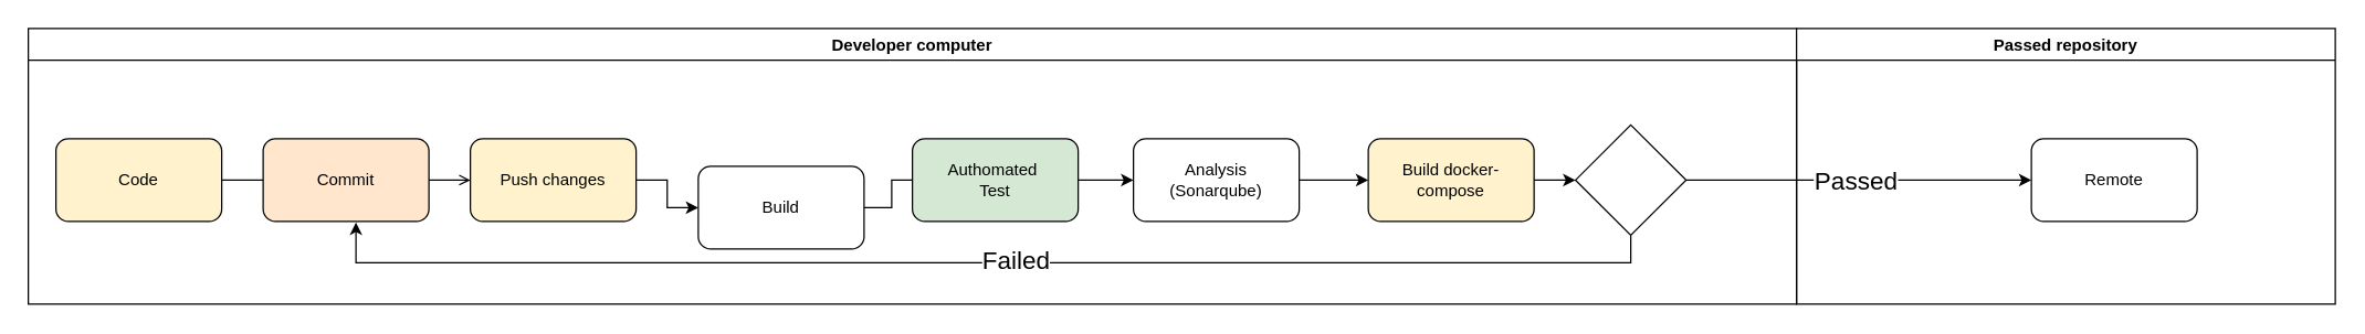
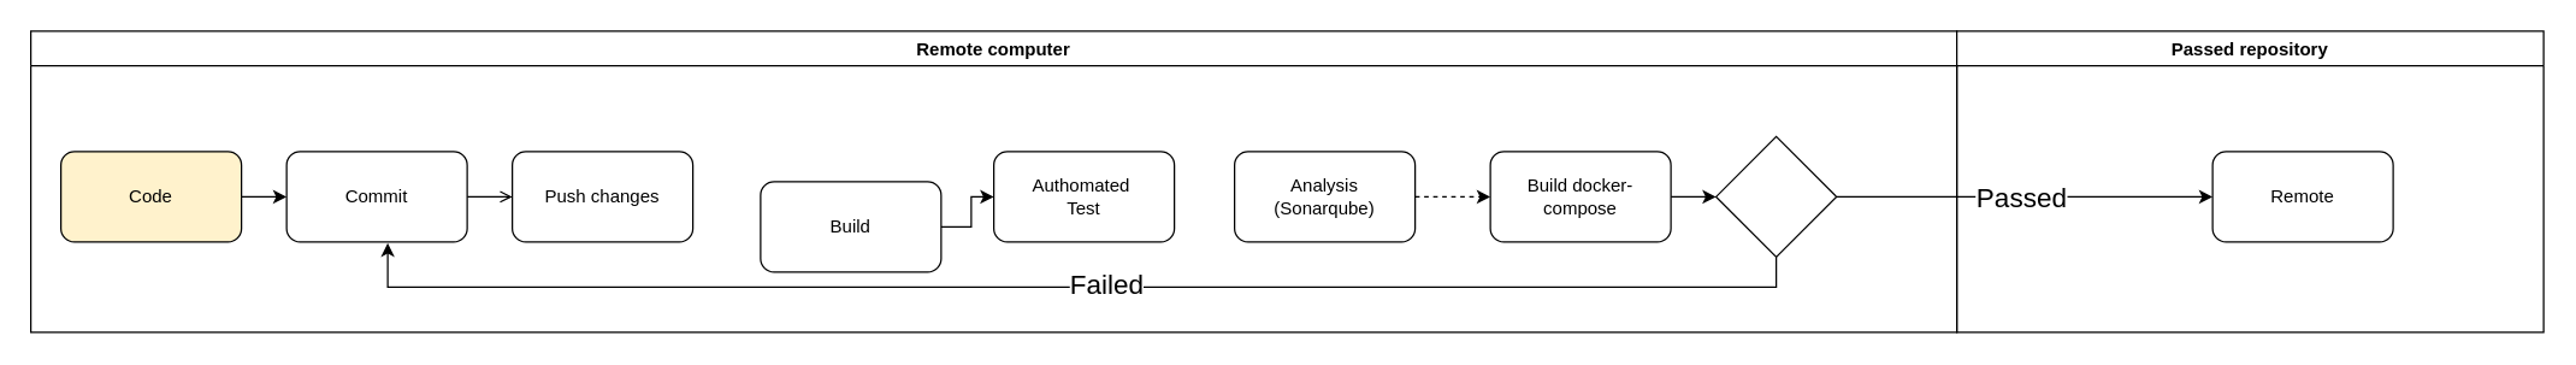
  <mxCell id="0" />
  <mxCell id="1" parent="0" />
- <mxCell id="2" style="edgeStyle=orthogonalEdgeStyle;rounded=0;orthogonalLoop=1;jettySize=auto;html=1;entryX=0;entryY=0.5;entryDx=0;entryDy=0;" parent="1" source="15" target="8" edge="1"><mxGeometry relative="1" as="geometry" /></mxCell>
- <mxCell id="3" style="edgeStyle=orthogonalEdgeStyle;rounded=0;orthogonalLoop=1;jettySize=auto;html=1;" parent="1" source="4" target="6" edge="1"><mxGeometry relative="1" as="geometry" /></mxCell>
- <mxCell id="4" value="Authomated&amp;nbsp;&lt;br&gt;Test" style="rounded=1;whiteSpace=wrap;html=1;fillColor=#d5e8d4;" parent="1" vertex="1"><mxGeometry x="660" y="100" width="120" height="60" as="geometry" /></mxCell>
- <mxCell id="5" style="edgeStyle=orthogonalEdgeStyle;rounded=0;orthogonalLoop=1;jettySize=auto;html=1;entryX=0;entryY=0.5;entryDx=0;entryDy=0;" parent="1" source="6" target="19" edge="1"><mxGeometry relative="1" as="geometry" /></mxCell>
+ <mxCell id="4" value="Authomated&amp;nbsp;&lt;br&gt;Test" style="rounded=1;whiteSpace=wrap;html=1;" parent="1" vertex="1"><mxGeometry x="660" y="100" width="120" height="60" as="geometry" /></mxCell>
+ <mxCell id="5" style="edgeStyle=orthogonalEdgeStyle;rounded=0;orthogonalLoop=1;jettySize=auto;html=1;entryX=0;entryY=0.5;entryDx=0;entryDy=0;dashed=1;" parent="1" source="6" target="19" edge="1"><mxGeometry relative="1" as="geometry" /></mxCell>
  <mxCell id="6" value="Analysis &lt;br&gt;(Sonarqube)" style="rounded=1;whiteSpace=wrap;html=1;" parent="1" vertex="1"><mxGeometry x="820" y="100" width="120" height="60" as="geometry" /></mxCell>
- <mxCell id="7" style="edgeStyle=orthogonalEdgeStyle;rounded=0;orthogonalLoop=1;jettySize=auto;html=1;entryX=0;entryY=0.5;entryDx=0;entryDy=0;endArrow=none;" parent="1" source="8" target="4" edge="1"><mxGeometry relative="1" as="geometry" /></mxCell>
+ <mxCell id="7" style="edgeStyle=orthogonalEdgeStyle;rounded=0;orthogonalLoop=1;jettySize=auto;html=1;entryX=0;entryY=0.5;entryDx=0;entryDy=0;" parent="1" source="8" target="4" edge="1"><mxGeometry relative="1" as="geometry" /></mxCell>
  <mxCell id="8" value="Build" style="rounded=1;whiteSpace=wrap;html=1;" parent="1" vertex="1"><mxGeometry x="505" y="120" width="120" height="60" as="geometry" /></mxCell>
- <mxCell id="9" value="Developer computer" style="swimlane;" parent="1" vertex="1"><mxGeometry x="20" y="20" width="1280" height="200" as="geometry" /></mxCell>
+ <mxCell id="9" value="Remote computer" style="swimlane;" parent="1" vertex="1"><mxGeometry x="20" y="20" width="1280" height="200" as="geometry" /></mxCell>
  <mxCell id="10" value="" style="rhombus;whiteSpace=wrap;html=1;" parent="9" vertex="1"><mxGeometry x="1120" y="70" width="80" height="80" as="geometry" /></mxCell>
- <mxCell id="11" style="edgeStyle=orthogonalEdgeStyle;rounded=0;orthogonalLoop=1;jettySize=auto;html=1;endArrow=none;" parent="9" source="12" target="14" edge="1"><mxGeometry relative="1" as="geometry" /></mxCell>
+ <mxCell id="11" style="edgeStyle=orthogonalEdgeStyle;rounded=0;orthogonalLoop=1;jettySize=auto;html=1;" parent="9" source="12" target="14" edge="1"><mxGeometry relative="1" as="geometry" /></mxCell>
  <mxCell id="12" value="Code" style="rounded=1;whiteSpace=wrap;html=1;fillColor=#fff2cc;" parent="9" vertex="1"><mxGeometry x="20" y="80" width="120" height="60" as="geometry" /></mxCell>
  <mxCell id="13" style="edgeStyle=orthogonalEdgeStyle;rounded=0;orthogonalLoop=1;jettySize=auto;html=1;endArrow=open;" parent="9" source="14" target="15" edge="1"><mxGeometry relative="1" as="geometry" /></mxCell>
- <mxCell id="14" value="Commit" style="rounded=1;whiteSpace=wrap;html=1;fillColor=#ffe6cc;" parent="9" vertex="1"><mxGeometry x="170" y="80" width="120" height="60" as="geometry" /></mxCell>
- <mxCell id="15" value="Push changes" style="rounded=1;whiteSpace=wrap;html=1;fillColor=#fff2cc;" parent="9" vertex="1"><mxGeometry x="320" y="80" width="120" height="60" as="geometry" /></mxCell>
+ <mxCell id="14" value="Commit" style="rounded=1;whiteSpace=wrap;html=1;" parent="9" vertex="1"><mxGeometry x="170" y="80" width="120" height="60" as="geometry" /></mxCell>
+ <mxCell id="15" value="Push changes" style="rounded=1;whiteSpace=wrap;html=1;" parent="9" vertex="1"><mxGeometry x="320" y="80" width="120" height="60" as="geometry" /></mxCell>
  <mxCell id="16" style="edgeStyle=orthogonalEdgeStyle;rounded=0;orthogonalLoop=1;jettySize=auto;html=1;entryX=0.56;entryY=1.013;entryDx=0;entryDy=0;entryPerimeter=0;" parent="9" source="10" target="14" edge="1"><mxGeometry relative="1" as="geometry"><Array as="points"><mxPoint x="980" y="170" /><mxPoint x="217" y="170" /></Array></mxGeometry></mxCell>
  <mxCell id="17" value="Failed" style="edgeLabel;html=1;align=center;verticalAlign=middle;resizable=0;points=[];fontSize=18;" parent="16" vertex="1" connectable="0"><mxGeometry x="-0.218" y="-2" relative="1" as="geometry"><mxPoint x="-86" as="offset" /></mxGeometry></mxCell>
  <mxCell id="18" style="edgeStyle=orthogonalEdgeStyle;rounded=0;orthogonalLoop=1;jettySize=auto;html=1;" edge="1" parent="9" source="19" target="10"><mxGeometry relative="1" as="geometry" /></mxCell>
- <mxCell id="19" value="Build docker-compose" style="rounded=1;whiteSpace=wrap;html=1;fillColor=#fff2cc;" vertex="1" parent="9"><mxGeometry x="970" y="80" width="120" height="60" as="geometry" /></mxCell>
+ <mxCell id="19" value="Build docker-compose" style="rounded=1;whiteSpace=wrap;html=1;" vertex="1" parent="9"><mxGeometry x="970" y="80" width="120" height="60" as="geometry" /></mxCell>
  <mxCell id="20" value="Passed repository" style="swimlane;" parent="1" vertex="1"><mxGeometry x="1300" y="20" width="390" height="200" as="geometry" /></mxCell>
  <mxCell id="21" value="Remote" style="rounded=1;whiteSpace=wrap;html=1;" parent="20" vertex="1"><mxGeometry x="170" y="80" width="120" height="60" as="geometry" /></mxCell>
  <mxCell id="22" style="edgeStyle=orthogonalEdgeStyle;rounded=0;orthogonalLoop=1;jettySize=auto;html=1;entryX=0;entryY=0.5;entryDx=0;entryDy=0;fontSize=18;" parent="1" source="10" target="21" edge="1"><mxGeometry relative="1" as="geometry" /></mxCell>
  <mxCell id="23" value="Passed" style="edgeLabel;html=1;align=center;verticalAlign=middle;resizable=0;points=[];fontSize=18;" parent="22" vertex="1" connectable="0"><mxGeometry x="0.3" relative="1" as="geometry"><mxPoint x="-41" as="offset" /></mxGeometry></mxCell>
